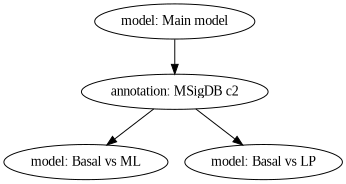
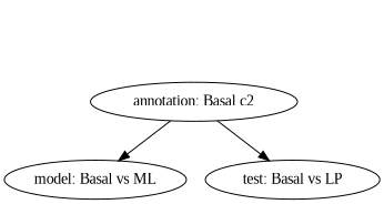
  digraph {
    fontname="Liberation Serif"
    node [fontname="Liberation Serif"]
    edge [fontname="Liberation Serif"]
-   "model: Main model"
-   "annotation: MSigDB c2"
+   "annotation: MSigDB c2" [label="annotation: Basal c2"]
    n3 [label="model: Basal vs ML"]
-   "test: Basal vs LP" [label="model: Basal vs LP"]
-   "model: Main model" -> "annotation: MSigDB c2"
+   "test: Basal vs LP"
    "annotation: MSigDB c2" -> n3
    "annotation: MSigDB c2" -> "test: Basal vs LP"
  }
